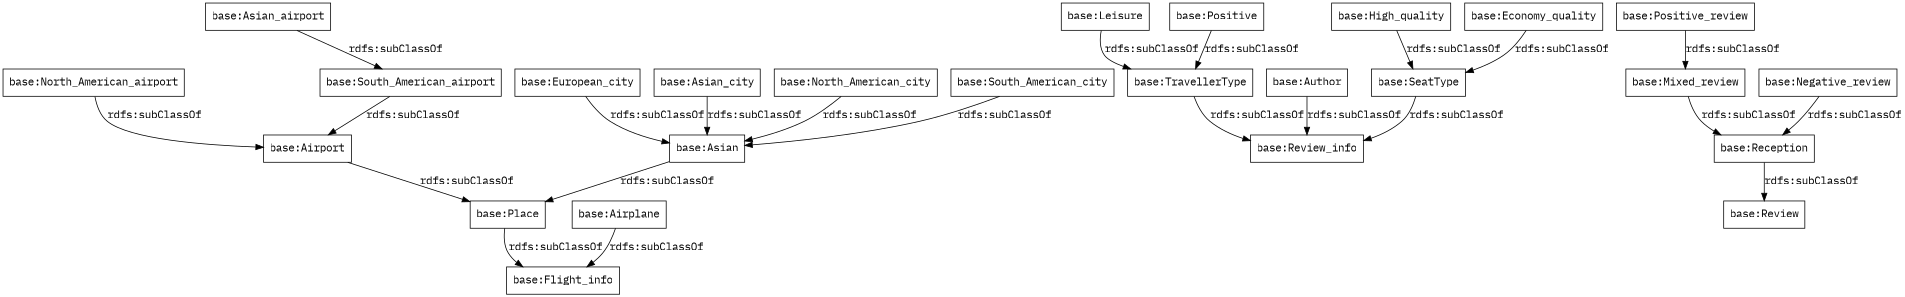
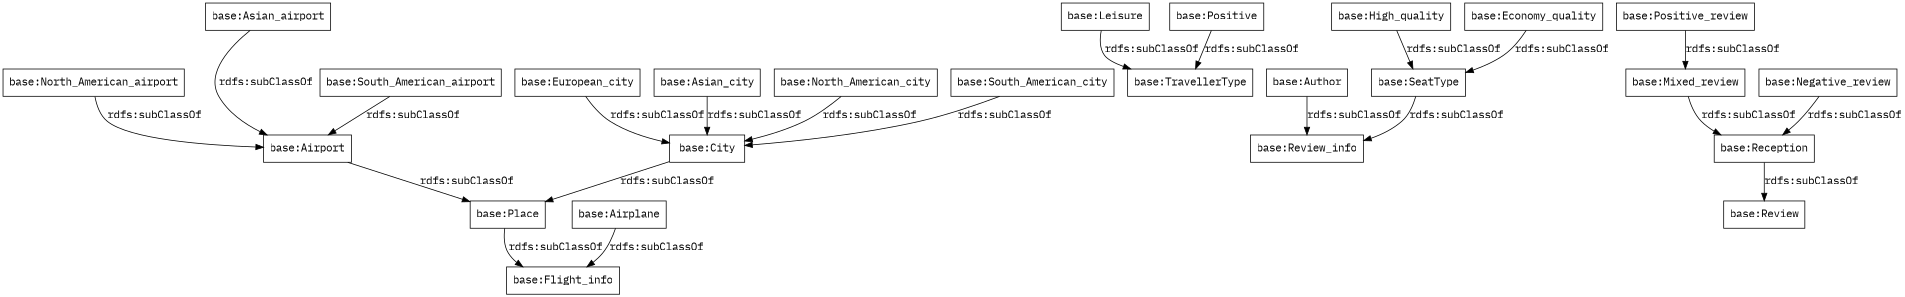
  digraph {
    fontname="IBM Plex Mono"
    rankdir=TB
    node [color=black fontname="IBM Plex Mono" shape=rectangle]
    edge [fontname="IBM Plex Mono"]
    "base:Asian_city"
-   "base:City" [label="base:Asian"]
+   "base:City"
    "base:Place"
    "base:Airport"
    "base:Flight_info"
    "base:High_quality"
    "base:SeatType"
    "base:Review_info"
    "base:Reception"
    "base:Review"
    "base:Author"
    "base:North_American_city"
    "base:Mixed_review"
    "base:TravellerType"
    "base:North_American_airport"
    n16 [label="base:Positive"]
    "base:Leisure"
    "base:Economy_quality"
    "base:South_American_city"
    "base:Positive_review"
    "base:Asian_airport"
    "base:European_city"
    "base:Airplane"
    "base:South_American_airport"
    "base:Negative_review"
    "base:Asian_city" -> "base:City" [label="rdfs:subClassOf"]
    "base:City" -> "base:Place" [label="rdfs:subClassOf"]
    "base:Place" -> "base:Flight_info" [label="rdfs:subClassOf"]
    "base:Airport" -> "base:Place" [label="rdfs:subClassOf"]
    "base:High_quality" -> "base:SeatType" [label="rdfs:subClassOf"]
    "base:SeatType" -> "base:Review_info" [label="rdfs:subClassOf"]
    "base:Reception" -> "base:Review" [label="rdfs:subClassOf"]
    "base:Author" -> "base:Review_info" [label="rdfs:subClassOf"]
    "base:North_American_city" -> "base:City" [label="rdfs:subClassOf"]
    "base:Mixed_review" -> "base:Reception" [label="rdfs:subClassOf"]
-   "base:TravellerType" -> "base:Review_info" [label="rdfs:subClassOf"]
    "base:North_American_airport" -> "base:Airport" [label="rdfs:subClassOf"]
    n16 -> "base:TravellerType" [label="rdfs:subClassOf"]
    "base:Leisure" -> "base:TravellerType" [label="rdfs:subClassOf"]
    "base:Economy_quality" -> "base:SeatType" [label="rdfs:subClassOf"]
    "base:South_American_city" -> "base:City" [label="rdfs:subClassOf"]
    "base:Positive_review" -> "base:Mixed_review" [label="rdfs:subClassOf"]
-   "base:Asian_airport" -> "base:South_American_airport" [label="rdfs:subClassOf"]
+   "base:Asian_airport" -> "base:Airport" [label="rdfs:subClassOf"]
    "base:European_city" -> "base:City" [label="rdfs:subClassOf"]
    "base:Airplane" -> "base:Flight_info" [label="rdfs:subClassOf"]
    "base:South_American_airport" -> "base:Airport" [label="rdfs:subClassOf"]
    "base:Negative_review" -> "base:Reception" [label="rdfs:subClassOf"]
  }
